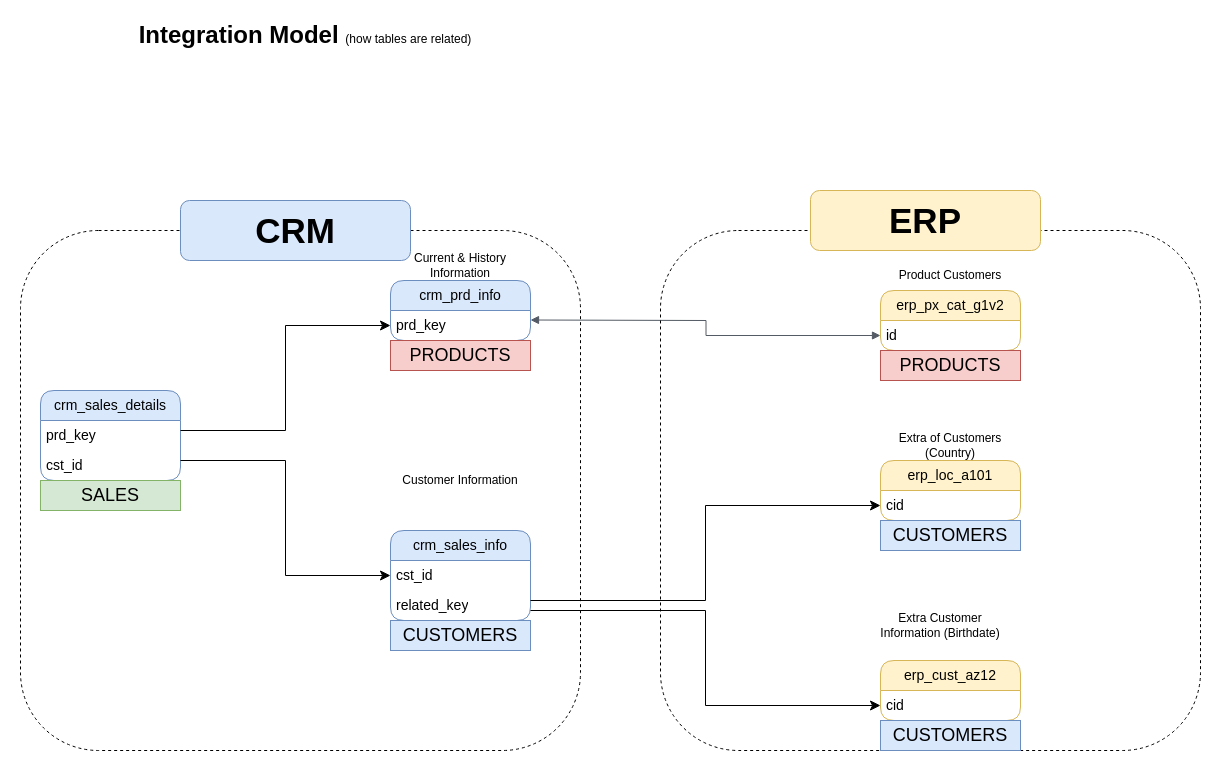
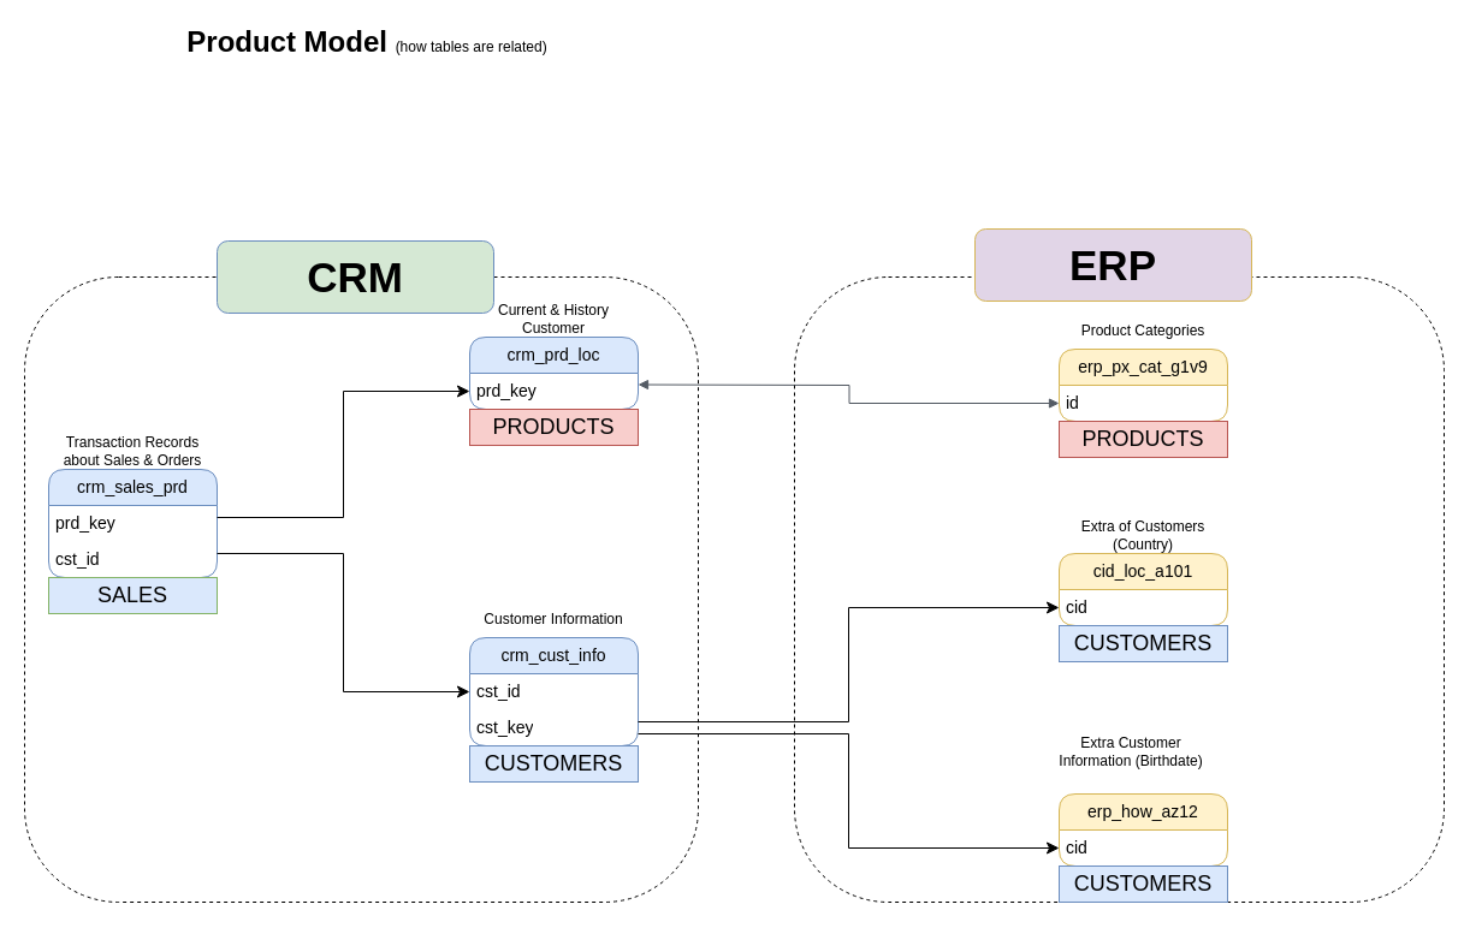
  <mxCell id="0" />
  <mxCell id="1" parent="0" />
- <mxCell id="2" value="&lt;font style=&quot;&quot;&gt;&lt;b style=&quot;font-size: 24px;&quot;&gt;Integration Model &lt;/b&gt;&lt;font&gt;(how tables are related)&lt;/font&gt;&lt;/font&gt;" style="text;html=1;align=center;verticalAlign=middle;whiteSpace=wrap;rounded=0;" parent="1" vertex="1"><mxGeometry x="80" y="20" width="450" height="30" as="geometry" /></mxCell>
- <mxCell id="3" value="crm_sales_info" style="swimlane;fontStyle=0;childLayout=stackLayout;horizontal=1;startSize=30;horizontalStack=0;resizeParent=1;resizeParentMax=0;resizeLast=0;collapsible=1;marginBottom=0;whiteSpace=wrap;html=1;fillColor=#dae8fc;strokeColor=#6c8ebf;fontSize=14;rounded=1;" parent="1" vertex="1"><mxGeometry x="390" y="530" width="140" height="90" as="geometry" /></mxCell>
+ <mxCell id="2" value="&lt;font style=&quot;&quot;&gt;&lt;b style=&quot;font-size: 24px;&quot;&gt;Product Model &lt;/b&gt;&lt;font&gt;(how tables are related)&lt;/font&gt;&lt;/font&gt;" style="text;html=1;align=center;verticalAlign=middle;whiteSpace=wrap;rounded=0;" parent="1" vertex="1"><mxGeometry x="80" y="20" width="450" height="30" as="geometry" /></mxCell>
+ <mxCell id="3" value="crm_cust_info" style="swimlane;fontStyle=0;childLayout=stackLayout;horizontal=1;startSize=30;horizontalStack=0;resizeParent=1;resizeParentMax=0;resizeLast=0;collapsible=1;marginBottom=0;whiteSpace=wrap;html=1;fillColor=#dae8fc;strokeColor=#6c8ebf;fontSize=14;rounded=1;" parent="1" vertex="1"><mxGeometry x="390" y="530" width="140" height="90" as="geometry" /></mxCell>
  <mxCell id="4" value="cst_id" style="text;strokeColor=none;fillColor=none;align=left;verticalAlign=middle;spacingLeft=4;spacingRight=4;overflow=hidden;points=[[0,0.5],[1,0.5]];portConstraint=eastwest;rotatable=0;whiteSpace=wrap;html=1;fontSize=14;rounded=1;" parent="3" vertex="1"><mxGeometry y="30" width="140" height="30" as="geometry" /></mxCell>
- <mxCell id="5" value="related_key" style="text;strokeColor=none;fillColor=none;align=left;verticalAlign=middle;spacingLeft=4;spacingRight=4;overflow=hidden;points=[[0,0.5],[1,0.5]];portConstraint=eastwest;rotatable=0;whiteSpace=wrap;html=1;fontSize=14;rounded=1;" parent="3" vertex="1"><mxGeometry y="60" width="140" height="30" as="geometry" /></mxCell>
- <mxCell id="6" value="Customer Information" style="text;html=1;align=center;verticalAlign=middle;whiteSpace=wrap;rounded=0;" parent="1" vertex="1"><mxGeometry x="390" y="465" width="140" height="30" as="geometry" /></mxCell>
- <mxCell id="7" value="crm_prd_info" style="swimlane;fontStyle=0;childLayout=stackLayout;horizontal=1;startSize=30;horizontalStack=0;resizeParent=1;resizeParentMax=0;resizeLast=0;collapsible=1;marginBottom=0;whiteSpace=wrap;html=1;fillColor=#dae8fc;strokeColor=#6c8ebf;fontSize=14;rounded=1;" parent="1" vertex="1"><mxGeometry x="390" y="280" width="140" height="60" as="geometry" /></mxCell>
+ <mxCell id="5" value="cst_key" style="text;strokeColor=none;fillColor=none;align=left;verticalAlign=middle;spacingLeft=4;spacingRight=4;overflow=hidden;points=[[0,0.5],[1,0.5]];portConstraint=eastwest;rotatable=0;whiteSpace=wrap;html=1;fontSize=14;rounded=1;" parent="3" vertex="1"><mxGeometry y="60" width="140" height="30" as="geometry" /></mxCell>
+ <mxCell id="6" value="Customer Information" style="text;html=1;align=center;verticalAlign=middle;whiteSpace=wrap;rounded=0;" parent="1" vertex="1"><mxGeometry x="390" y="500" width="140" height="30" as="geometry" /></mxCell>
+ <mxCell id="7" value="crm_prd_loc" style="swimlane;fontStyle=0;childLayout=stackLayout;horizontal=1;startSize=30;horizontalStack=0;resizeParent=1;resizeParentMax=0;resizeLast=0;collapsible=1;marginBottom=0;whiteSpace=wrap;html=1;fillColor=#dae8fc;strokeColor=#6c8ebf;fontSize=14;rounded=1;" parent="1" vertex="1"><mxGeometry x="390" y="280" width="140" height="60" as="geometry" /></mxCell>
  <mxCell id="8" value="prd_key" style="text;strokeColor=none;fillColor=none;align=left;verticalAlign=middle;spacingLeft=4;spacingRight=4;overflow=hidden;points=[[0,0.5],[1,0.5]];portConstraint=eastwest;rotatable=0;whiteSpace=wrap;html=1;fontSize=14;rounded=1;" parent="7" vertex="1"><mxGeometry y="30" width="140" height="30" as="geometry" /></mxCell>
- <mxCell id="9" value="Current &amp;amp; History Information" style="text;html=1;align=center;verticalAlign=middle;whiteSpace=wrap;rounded=0;" parent="1" vertex="1"><mxGeometry x="390" y="250" width="140" height="30" as="geometry" /></mxCell>
- <mxCell id="10" value="crm_sales_details" style="swimlane;fontStyle=0;childLayout=stackLayout;horizontal=1;startSize=30;horizontalStack=0;resizeParent=1;resizeParentMax=0;resizeLast=0;collapsible=1;marginBottom=0;whiteSpace=wrap;html=1;fillColor=#dae8fc;strokeColor=#6c8ebf;fontSize=14;rounded=1;" parent="1" vertex="1"><mxGeometry x="40" y="390" width="140" height="90" as="geometry" /></mxCell>
+ <mxCell id="9" value="Current &amp;amp; History Customer" style="text;html=1;align=center;verticalAlign=middle;whiteSpace=wrap;rounded=0;" parent="1" vertex="1"><mxGeometry x="390" y="250" width="140" height="30" as="geometry" /></mxCell>
+ <mxCell id="10" value="crm_sales_prd" style="swimlane;fontStyle=0;childLayout=stackLayout;horizontal=1;startSize=30;horizontalStack=0;resizeParent=1;resizeParentMax=0;resizeLast=0;collapsible=1;marginBottom=0;whiteSpace=wrap;html=1;fillColor=#dae8fc;strokeColor=#6c8ebf;fontSize=14;rounded=1;" parent="1" vertex="1"><mxGeometry x="40" y="390" width="140" height="90" as="geometry" /></mxCell>
  <mxCell id="11" value="prd_key" style="text;strokeColor=none;fillColor=none;align=left;verticalAlign=middle;spacingLeft=4;spacingRight=4;overflow=hidden;points=[[0,0.5],[1,0.5]];portConstraint=eastwest;rotatable=0;whiteSpace=wrap;html=1;fontSize=14;rounded=1;" parent="10" vertex="1"><mxGeometry y="30" width="140" height="30" as="geometry" /></mxCell>
  <mxCell id="12" value="cst_id" style="text;strokeColor=none;fillColor=none;align=left;verticalAlign=middle;spacingLeft=4;spacingRight=4;overflow=hidden;points=[[0,0.5],[1,0.5]];portConstraint=eastwest;rotatable=0;whiteSpace=wrap;html=1;fontSize=14;rounded=1;" parent="10" vertex="1"><mxGeometry y="60" width="140" height="30" as="geometry" /></mxCell>
+ <mxCell id="13" value="Transaction Records about Sales &amp;amp; Orders" style="text;html=1;align=center;verticalAlign=middle;whiteSpace=wrap;rounded=0;" parent="1" vertex="1"><mxGeometry x="40" y="360" width="140" height="30" as="geometry" /></mxCell>
  <mxCell id="14" value="" style="edgeStyle=elbowEdgeStyle;elbow=horizontal;endArrow=classic;html=1;curved=0;rounded=0;endSize=8;startSize=8;entryX=0;entryY=0.5;entryDx=0;entryDy=0;" parent="1" target="4" edge="1"><mxGeometry width="50" height="50" relative="1" as="geometry"><mxPoint x="180" y="460" as="sourcePoint" /><mxPoint x="230" y="410" as="targetPoint" /></mxGeometry></mxCell>
  <mxCell id="15" value="" style="edgeStyle=elbowEdgeStyle;elbow=horizontal;endArrow=classic;html=1;curved=0;rounded=0;endSize=8;startSize=8;entryX=0;entryY=0.5;entryDx=0;entryDy=0;" parent="1" target="8" edge="1"><mxGeometry width="50" height="50" relative="1" as="geometry"><mxPoint x="180" y="430" as="sourcePoint" /><mxPoint x="230" y="380" as="targetPoint" /></mxGeometry></mxCell>
- <mxCell id="16" value="erp_cust_az12" style="swimlane;fontStyle=0;childLayout=stackLayout;horizontal=1;startSize=30;horizontalStack=0;resizeParent=1;resizeParentMax=0;resizeLast=0;collapsible=1;marginBottom=0;whiteSpace=wrap;html=1;fillColor=#fff2cc;strokeColor=#d6b656;fontSize=14;rounded=1;" parent="1" vertex="1"><mxGeometry x="880" y="660" width="140" height="60" as="geometry" /></mxCell>
+ <mxCell id="16" value="erp_how_az12" style="swimlane;fontStyle=0;childLayout=stackLayout;horizontal=1;startSize=30;horizontalStack=0;resizeParent=1;resizeParentMax=0;resizeLast=0;collapsible=1;marginBottom=0;whiteSpace=wrap;html=1;fillColor=#fff2cc;strokeColor=#d6b656;fontSize=14;rounded=1;" parent="1" vertex="1"><mxGeometry x="880" y="660" width="140" height="60" as="geometry" /></mxCell>
  <mxCell id="17" value="cid" style="text;strokeColor=none;fillColor=none;align=left;verticalAlign=middle;spacingLeft=4;spacingRight=4;overflow=hidden;points=[[0,0.5],[1,0.5]];portConstraint=eastwest;rotatable=0;whiteSpace=wrap;html=1;fontSize=14;rounded=1;" parent="16" vertex="1"><mxGeometry y="30" width="140" height="30" as="geometry" /></mxCell>
  <mxCell id="18" value="Extra Customer Information (Birthdate)" style="text;html=1;align=center;verticalAlign=middle;whiteSpace=wrap;rounded=0;" parent="1" vertex="1"><mxGeometry x="870" y="610" width="140" height="30" as="geometry" /></mxCell>
  <mxCell id="19" value="" style="edgeStyle=elbowEdgeStyle;elbow=horizontal;endArrow=classic;html=1;curved=0;rounded=0;endSize=8;startSize=8;entryX=0;entryY=0.5;entryDx=0;entryDy=0;" parent="1" target="17" edge="1"><mxGeometry width="50" height="50" relative="1" as="geometry"><mxPoint x="530" y="610" as="sourcePoint" /><mxPoint x="580" y="560" as="targetPoint" /></mxGeometry></mxCell>
- <mxCell id="20" value="erp_loc_a101" style="swimlane;fontStyle=0;childLayout=stackLayout;horizontal=1;startSize=30;horizontalStack=0;resizeParent=1;resizeParentMax=0;resizeLast=0;collapsible=1;marginBottom=0;whiteSpace=wrap;html=1;fillColor=#fff2cc;strokeColor=#d6b656;fontSize=14;rounded=1;" parent="1" vertex="1"><mxGeometry x="880" y="460" width="140" height="60" as="geometry" /></mxCell>
+ <mxCell id="20" value="cid_loc_a101" style="swimlane;fontStyle=0;childLayout=stackLayout;horizontal=1;startSize=30;horizontalStack=0;resizeParent=1;resizeParentMax=0;resizeLast=0;collapsible=1;marginBottom=0;whiteSpace=wrap;html=1;fillColor=#fff2cc;strokeColor=#d6b656;fontSize=14;rounded=1;" parent="1" vertex="1"><mxGeometry x="880" y="460" width="140" height="60" as="geometry" /></mxCell>
  <mxCell id="21" value="cid" style="text;strokeColor=none;fillColor=none;align=left;verticalAlign=middle;spacingLeft=4;spacingRight=4;overflow=hidden;points=[[0,0.5],[1,0.5]];portConstraint=eastwest;rotatable=0;whiteSpace=wrap;html=1;fontSize=14;rounded=1;" parent="20" vertex="1"><mxGeometry y="30" width="140" height="30" as="geometry" /></mxCell>
  <mxCell id="22" value="Extra of Customers (Country)" style="text;html=1;align=center;verticalAlign=middle;whiteSpace=wrap;rounded=0;" parent="1" vertex="1"><mxGeometry x="880" y="430" width="140" height="30" as="geometry" /></mxCell>
  <mxCell id="23" value="" style="edgeStyle=elbowEdgeStyle;elbow=horizontal;endArrow=classic;html=1;curved=0;rounded=0;endSize=8;startSize=8;entryX=0;entryY=0.5;entryDx=0;entryDy=0;" parent="1" target="21" edge="1"><mxGeometry width="50" height="50" relative="1" as="geometry"><mxPoint x="530" y="600" as="sourcePoint" /><mxPoint x="580" y="550" as="targetPoint" /></mxGeometry></mxCell>
- <mxCell id="24" value="erp_px_cat_g1v2" style="swimlane;fontStyle=0;childLayout=stackLayout;horizontal=1;startSize=30;horizontalStack=0;resizeParent=1;resizeParentMax=0;resizeLast=0;collapsible=1;marginBottom=0;whiteSpace=wrap;html=1;fillColor=#fff2cc;strokeColor=#d6b656;fontSize=14;rounded=1;" parent="1" vertex="1"><mxGeometry x="880" y="290" width="140" height="60" as="geometry" /></mxCell>
+ <mxCell id="24" value="erp_px_cat_g1v9" style="swimlane;fontStyle=0;childLayout=stackLayout;horizontal=1;startSize=30;horizontalStack=0;resizeParent=1;resizeParentMax=0;resizeLast=0;collapsible=1;marginBottom=0;whiteSpace=wrap;html=1;fillColor=#fff2cc;strokeColor=#d6b656;fontSize=14;rounded=1;" parent="1" vertex="1"><mxGeometry x="880" y="290" width="140" height="60" as="geometry" /></mxCell>
  <mxCell id="25" value="id" style="text;strokeColor=none;fillColor=none;align=left;verticalAlign=middle;spacingLeft=4;spacingRight=4;overflow=hidden;points=[[0,0.5],[1,0.5]];portConstraint=eastwest;rotatable=0;whiteSpace=wrap;html=1;fontSize=14;rounded=1;" parent="24" vertex="1"><mxGeometry y="30" width="140" height="30" as="geometry" /></mxCell>
- <mxCell id="26" value="Product Customers" style="text;html=1;align=center;verticalAlign=middle;whiteSpace=wrap;rounded=0;" parent="1" vertex="1"><mxGeometry x="880" y="260" width="140" height="30" as="geometry" /></mxCell>
+ <mxCell id="26" value="Product Categories" style="text;html=1;align=center;verticalAlign=middle;whiteSpace=wrap;rounded=0;" parent="1" vertex="1"><mxGeometry x="880" y="260" width="140" height="30" as="geometry" /></mxCell>
  <mxCell id="27" value="" style="edgeStyle=orthogonalEdgeStyle;html=1;endArrow=block;elbow=vertical;startArrow=block;startFill=1;endFill=1;strokeColor=#545B64;rounded=0;entryX=0;entryY=0.5;entryDx=0;entryDy=0;" parent="1" target="25" edge="1"><mxGeometry width="100" relative="1" as="geometry"><mxPoint x="530" y="319.5" as="sourcePoint" /><mxPoint x="630" y="319.5" as="targetPoint" /></mxGeometry></mxCell>
  <mxCell id="28" value="" style="rounded=1;whiteSpace=wrap;html=1;fillColor=none;dashed=1;" parent="1" vertex="1"><mxGeometry x="20" y="230" width="560" height="520" as="geometry" /></mxCell>
- <mxCell id="29" value="&lt;b&gt;&lt;font style=&quot;font-size: 35px;&quot;&gt;CRM&lt;/font&gt;&lt;/b&gt;" style="rounded=1;whiteSpace=wrap;html=1;fillColor=#dae8fc;strokeColor=#6c8ebf;" parent="1" vertex="1"><mxGeometry x="180" y="200" width="230" height="60" as="geometry" /></mxCell>
+ <mxCell id="29" value="&lt;b&gt;&lt;font style=&quot;font-size: 35px;&quot;&gt;CRM&lt;/font&gt;&lt;/b&gt;" style="rounded=1;whiteSpace=wrap;html=1;fillColor=#d5e8d4;strokeColor=#6c8ebf;" parent="1" vertex="1"><mxGeometry x="180" y="200" width="230" height="60" as="geometry" /></mxCell>
  <mxCell id="30" value="" style="rounded=1;whiteSpace=wrap;html=1;fillColor=none;dashed=1;fontStyle=1" parent="1" vertex="1"><mxGeometry x="660" y="230" width="540" height="520" as="geometry" /></mxCell>
- <mxCell id="31" value="&lt;b&gt;&lt;font style=&quot;font-size: 35px;&quot;&gt;ERP&lt;/font&gt;&lt;/b&gt;" style="rounded=1;whiteSpace=wrap;html=1;fillColor=#fff2cc;strokeColor=#d6b656;" parent="1" vertex="1"><mxGeometry x="810" y="190" width="230" height="60" as="geometry" /></mxCell>
+ <mxCell id="31" value="&lt;b&gt;&lt;font style=&quot;font-size: 35px;&quot;&gt;ERP&lt;/font&gt;&lt;/b&gt;" style="rounded=1;whiteSpace=wrap;html=1;fillColor=#e1d5e7;strokeColor=#d6b656;" parent="1" vertex="1"><mxGeometry x="810" y="190" width="230" height="60" as="geometry" /></mxCell>
  <mxCell id="32" value="&lt;font style=&quot;font-size: 18px;&quot;&gt;PRODUCTS&lt;/font&gt;" style="rounded=0;whiteSpace=wrap;html=1;fillColor=#f8cecc;strokeColor=#b85450;" vertex="1" parent="1"><mxGeometry x="390" y="340" width="140" height="30" as="geometry" /></mxCell>
  <mxCell id="33" value="&lt;font style=&quot;font-size: 18px;&quot;&gt;PRODUCTS&lt;/font&gt;" style="rounded=0;whiteSpace=wrap;html=1;fillColor=#f8cecc;strokeColor=#b85450;" vertex="1" parent="1"><mxGeometry x="880" y="350" width="140" height="30" as="geometry" /></mxCell>
  <mxCell id="34" value="&lt;font style=&quot;font-size: 18px;&quot;&gt;CUSTOMERS&lt;/font&gt;" style="rounded=0;whiteSpace=wrap;html=1;fillColor=#dae8fc;strokeColor=#6c8ebf;" vertex="1" parent="1"><mxGeometry x="880" y="520" width="140" height="30" as="geometry" /></mxCell>
  <mxCell id="35" value="&lt;font style=&quot;font-size: 18px;&quot;&gt;CUSTOMERS&lt;/font&gt;" style="rounded=0;whiteSpace=wrap;html=1;fillColor=#dae8fc;strokeColor=#6c8ebf;" vertex="1" parent="1"><mxGeometry x="390" y="620" width="140" height="30" as="geometry" /></mxCell>
  <mxCell id="36" value="&lt;font style=&quot;font-size: 18px;&quot;&gt;CUSTOMERS&lt;/font&gt;" style="rounded=0;whiteSpace=wrap;html=1;fillColor=#dae8fc;strokeColor=#6c8ebf;" vertex="1" parent="1"><mxGeometry x="880" y="720" width="140" height="30" as="geometry" /></mxCell>
- <mxCell id="37" value="&lt;font style=&quot;font-size: 18px;&quot;&gt;SALES&lt;/font&gt;" style="rounded=0;whiteSpace=wrap;html=1;fillColor=#d5e8d4;strokeColor=#82b366;" vertex="1" parent="1"><mxGeometry x="40" y="480" width="140" height="30" as="geometry" /></mxCell>
+ <mxCell id="37" value="&lt;font style=&quot;font-size: 18px;&quot;&gt;SALES&lt;/font&gt;" style="rounded=0;whiteSpace=wrap;html=1;fillColor=#dae8fc;strokeColor=#82b366;" vertex="1" parent="1"><mxGeometry x="40" y="480" width="140" height="30" as="geometry" /></mxCell>
